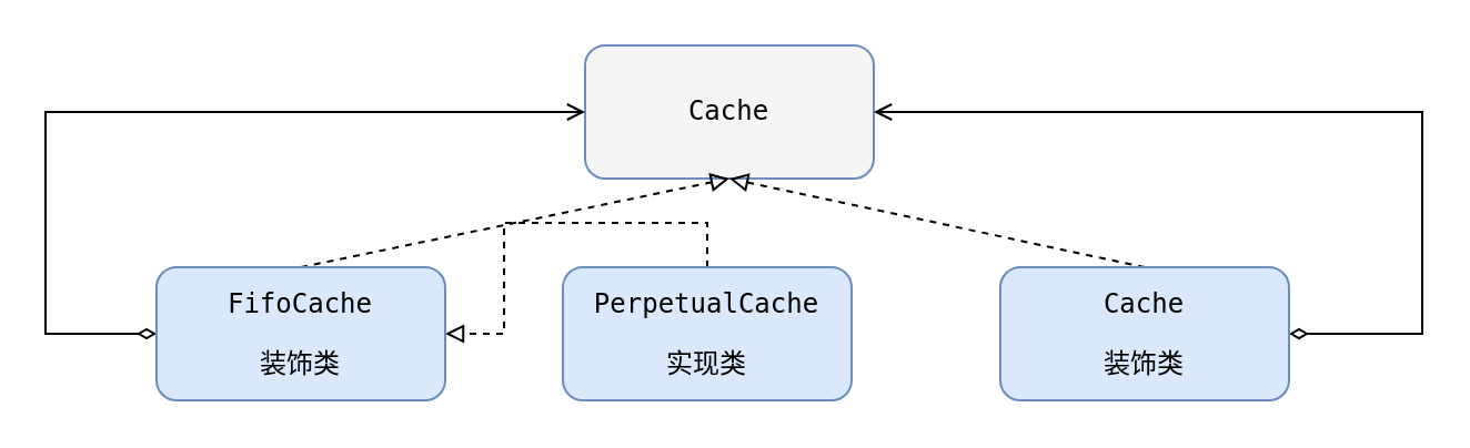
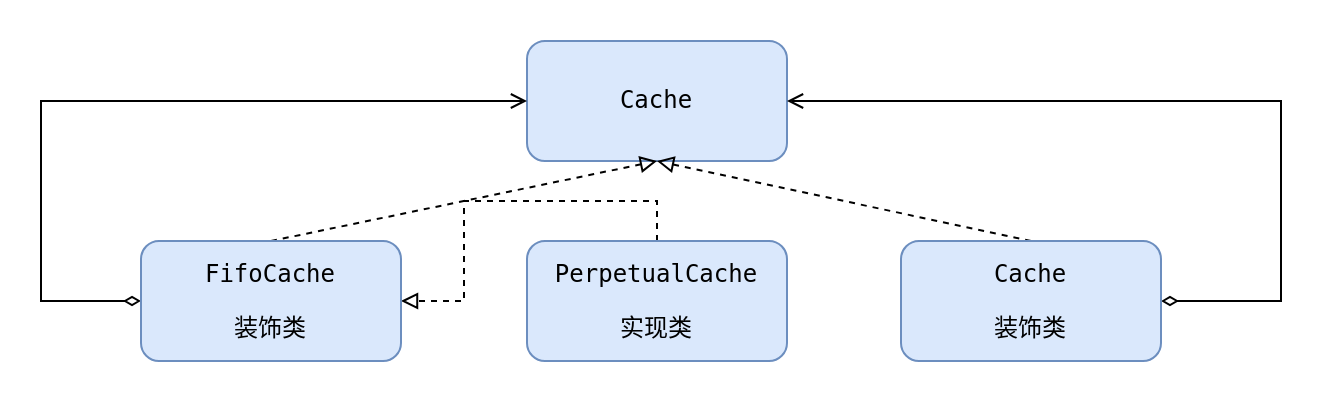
  <mxCell id="0" />
  <mxCell id="1" parent="0" />
- <mxCell id="2" value="&lt;pre&gt;&lt;pre&gt;Cache&lt;/pre&gt;&lt;/pre&gt;" style="rounded=1;whiteSpace=wrap;html=1;fillColor=#f5f5f5;strokeColor=#6c8ebf;" vertex="1" parent="1"><mxGeometry x="263" y="20" width="130" height="60" as="geometry" /></mxCell>
+ <mxCell id="2" value="&lt;pre&gt;&lt;pre&gt;Cache&lt;/pre&gt;&lt;/pre&gt;" style="rounded=1;whiteSpace=wrap;html=1;fillColor=#dae8fc;strokeColor=#6c8ebf;" vertex="1" parent="1"><mxGeometry x="263" y="20" width="130" height="60" as="geometry" /></mxCell>
  <mxCell id="3" style="edgeStyle=orthogonalEdgeStyle;rounded=0;orthogonalLoop=1;jettySize=auto;html=1;exitX=0.5;exitY=0;exitDx=0;exitDy=0;dashed=1;endArrow=block;endFill=0;" edge="1" parent="1" source="4" target="10"><mxGeometry relative="1" as="geometry" /></mxCell>
- <mxCell id="4" value="&lt;pre&gt;&lt;pre&gt;&lt;pre&gt;PerpetualCache&lt;/pre&gt;&lt;/pre&gt;&lt;pre&gt;实现类&lt;/pre&gt;&lt;/pre&gt;" style="rounded=1;whiteSpace=wrap;html=1;fillColor=#dae8fc;strokeColor=#6c8ebf;" vertex="1" parent="1"><mxGeometry x="253" y="120" width="130" height="60" as="geometry" /></mxCell>
+ <mxCell id="4" value="&lt;pre&gt;&lt;pre&gt;&lt;pre&gt;PerpetualCache&lt;/pre&gt;&lt;/pre&gt;&lt;pre&gt;实现类&lt;/pre&gt;&lt;/pre&gt;" style="rounded=1;whiteSpace=wrap;html=1;fillColor=#dae8fc;strokeColor=#6c8ebf;" vertex="1" parent="1"><mxGeometry x="263" y="120" width="130" height="60" as="geometry" /></mxCell>
  <mxCell id="5" style="edgeStyle=orthogonalEdgeStyle;rounded=0;orthogonalLoop=1;jettySize=auto;html=1;exitX=1;exitY=0.5;exitDx=0;exitDy=0;entryX=1;entryY=0.5;entryDx=0;entryDy=0;startArrow=diamondThin;startFill=0;endArrow=open;endFill=0;" edge="1" parent="1" source="7" target="2"><mxGeometry relative="1" as="geometry"><Array as="points"><mxPoint x="640" y="150" /><mxPoint x="640" y="50" /></Array></mxGeometry></mxCell>
  <mxCell id="6" style="edgeStyle=none;rounded=0;orthogonalLoop=1;jettySize=auto;html=1;exitX=0.5;exitY=0;exitDx=0;exitDy=0;entryX=0.5;entryY=1;entryDx=0;entryDy=0;dashed=1;endArrow=block;endFill=0;" edge="1" parent="1" source="7" target="2"><mxGeometry relative="1" as="geometry" /></mxCell>
  <mxCell id="7" value="&lt;pre&gt;&lt;pre&gt;&lt;pre&gt;Cache&lt;/pre&gt;&lt;/pre&gt;&lt;pre&gt;装饰类&lt;/pre&gt;&lt;/pre&gt;" style="rounded=1;whiteSpace=wrap;html=1;fillColor=#dae8fc;strokeColor=#6c8ebf;" vertex="1" parent="1"><mxGeometry x="450" y="120" width="130" height="60" as="geometry" /></mxCell>
  <mxCell id="8" style="edgeStyle=orthogonalEdgeStyle;rounded=0;orthogonalLoop=1;jettySize=auto;html=1;exitX=0;exitY=0.5;exitDx=0;exitDy=0;entryX=0;entryY=0.5;entryDx=0;entryDy=0;endArrow=open;endFill=0;startArrow=diamondThin;startFill=0;" edge="1" parent="1" source="10" target="2"><mxGeometry relative="1" as="geometry"><Array as="points"><mxPoint x="20" y="150" /><mxPoint x="20" y="50" /></Array></mxGeometry></mxCell>
  <mxCell id="9" style="edgeStyle=none;rounded=0;orthogonalLoop=1;jettySize=auto;html=1;exitX=0.5;exitY=0;exitDx=0;exitDy=0;entryX=0.5;entryY=1;entryDx=0;entryDy=0;startArrow=none;startFill=0;endArrow=block;endFill=0;dashed=1;" edge="1" parent="1" source="10" target="2"><mxGeometry relative="1" as="geometry" /></mxCell>
  <mxCell id="10" value="&lt;pre&gt;&lt;pre&gt;&lt;pre&gt;&lt;pre&gt;FifoCache&lt;/pre&gt;&lt;/pre&gt;&lt;/pre&gt;&lt;pre&gt;装饰类&lt;/pre&gt;&lt;/pre&gt;" style="rounded=1;whiteSpace=wrap;html=1;fillColor=#dae8fc;strokeColor=#6c8ebf;" vertex="1" parent="1"><mxGeometry x="70" y="120" width="130" height="60" as="geometry" /></mxCell>
